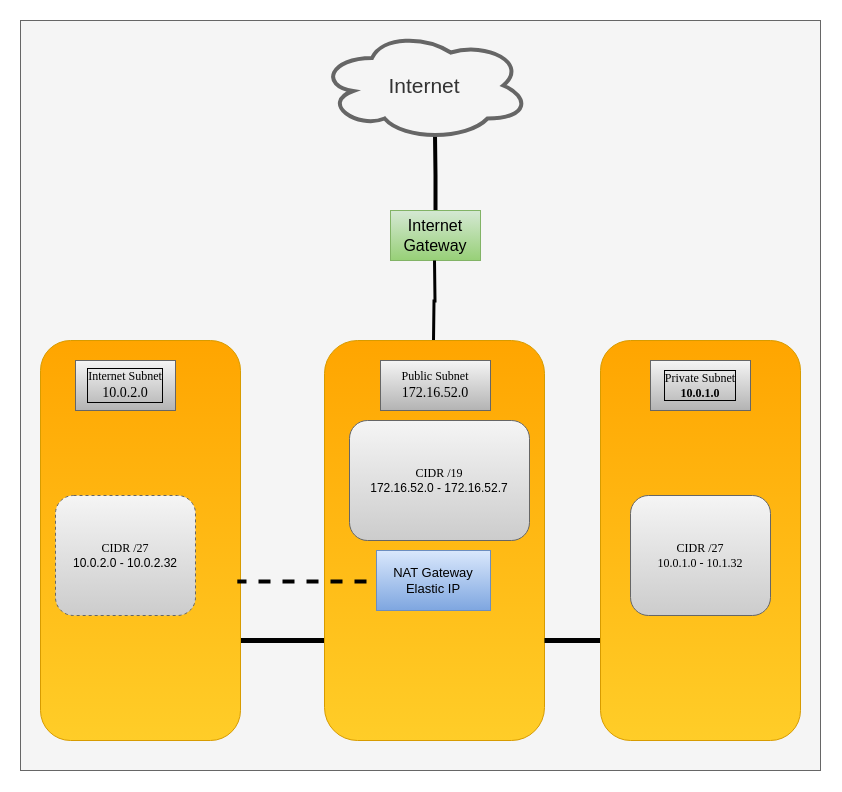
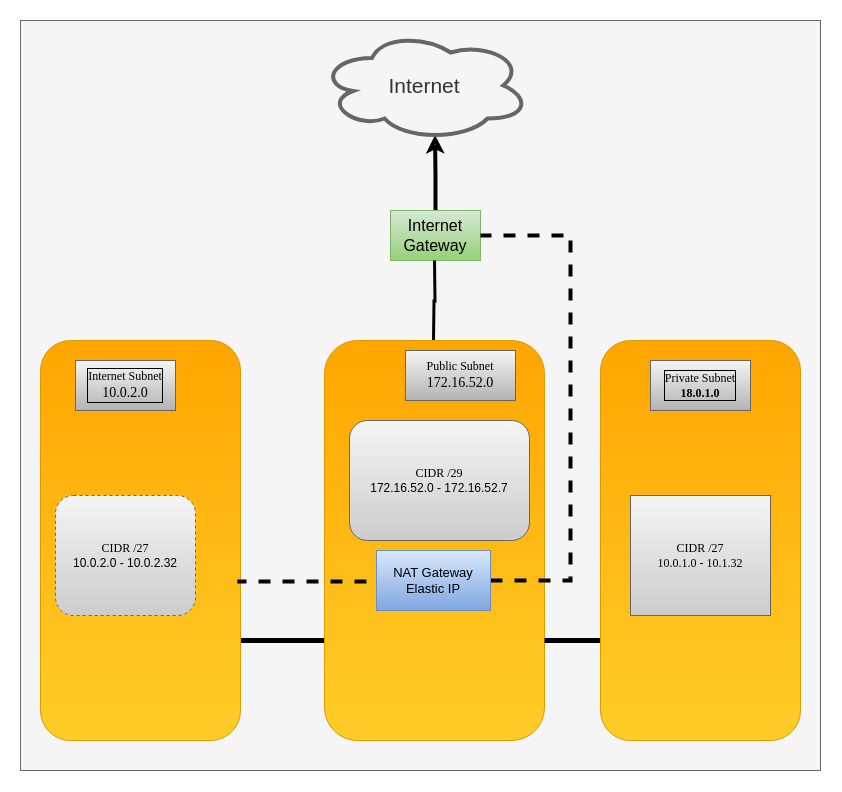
  <mxCell id="0" />
  <mxCell id="1" parent="0" />
  <mxCell id="2" value="" style="rounded=0;whiteSpace=wrap;html=1;fillColor=#f5f5f5;strokeColor=#666666;fontColor=#333333;" vertex="1" parent="1"><mxGeometry y="20" width="800" height="750" as="geometry" x="20" /></mxCell>
  <mxCell id="3" style="edgeStyle=orthogonalEdgeStyle;rounded=0;orthogonalLoop=1;jettySize=auto;html=1;exitX=0;exitY=0.25;exitDx=0;exitDy=0;entryX=1;entryY=0.25;entryDx=0;entryDy=0;strokeWidth=5;endArrow=none;endFill=0;strokeColor=#000000;" edge="1" parent="1" source="4" target="8"><mxGeometry relative="1" as="geometry" /></mxCell>
  <mxCell id="4" value="" style="rounded=1;whiteSpace=wrap;html=1;direction=west;fillColor=#ffcd28;gradientColor=#ffa500;strokeColor=#d79b00;" vertex="1" parent="1"><mxGeometry x="40" y="340" width="200" height="400" as="geometry" /></mxCell>
- <mxCell id="5" style="edgeStyle=orthogonalEdgeStyle;rounded=0;orthogonalLoop=1;jettySize=auto;html=1;exitX=0.5;exitY=0;exitDx=0;exitDy=0;entryX=0.55;entryY=0.95;entryDx=0;entryDy=0;entryPerimeter=0;strokeColor=#000000;strokeWidth=4;endArrow=none;endFill=0;" edge="1" parent="1" source="6" target="17"><mxGeometry relative="1" as="geometry" /></mxCell>
+ <mxCell id="5" style="edgeStyle=orthogonalEdgeStyle;rounded=0;orthogonalLoop=1;jettySize=auto;html=1;exitX=0.5;exitY=0;exitDx=0;exitDy=0;entryX=0.55;entryY=0.95;entryDx=0;entryDy=0;entryPerimeter=0;strokeColor=#000000;strokeWidth=4;endArrow=classic;endFill=0;" edge="1" parent="1" source="6" target="17"><mxGeometry relative="1" as="geometry" /></mxCell>
  <mxCell id="6" value="Internet Gateway" style="text;strokeColor=#82b366;align=center;fillColor=#d5e8d4;html=1;verticalAlign=middle;whiteSpace=wrap;rounded=0;fontSize=16;gradientColor=#97d077;fontColor=#000000;" parent="1" vertex="1"><mxGeometry x="390" y="210" width="90" height="50" as="geometry" /></mxCell>
  <mxCell id="7" style="edgeStyle=orthogonalEdgeStyle;rounded=0;orthogonalLoop=1;jettySize=auto;html=1;exitX=0.5;exitY=1;exitDx=0;exitDy=0;entryX=0.5;entryY=1;entryDx=0;entryDy=0;fontColor=#000000;strokeWidth=3;strokeColor=#000000;endArrow=none;endFill=0;" edge="1" parent="1"><mxGeometry relative="1" as="geometry"><mxPoint x="433" y="340" as="sourcePoint" /><mxPoint x="434" y="260" as="targetPoint" /></mxGeometry></mxCell>
  <mxCell id="8" value="" style="rounded=1;whiteSpace=wrap;html=1;direction=west;fillColor=#ffcd28;gradientColor=#ffa500;strokeColor=#d79b00;" vertex="1" parent="1"><mxGeometry x="324" y="340" width="220" height="400" as="geometry" /></mxCell>
  <mxCell id="9" style="edgeStyle=orthogonalEdgeStyle;rounded=0;orthogonalLoop=1;jettySize=auto;html=1;exitX=1;exitY=0.25;exitDx=0;exitDy=0;entryX=0;entryY=0.25;entryDx=0;entryDy=0;endArrow=none;endFill=0;strokeColor=#000000;strokeWidth=5;" edge="1" parent="1" source="10" target="8"><mxGeometry relative="1" as="geometry" /></mxCell>
  <mxCell id="10" value="" style="rounded=1;whiteSpace=wrap;html=1;direction=west;glass=0;shadow=0;fillColor=#ffcd28;strokeColor=#d79b00;gradientColor=#ffa500;" vertex="1" parent="1"><mxGeometry x="600" y="340" width="200" height="400" as="geometry" /></mxCell>
+ <mxCell id="11" style="edgeStyle=orthogonalEdgeStyle;rounded=0;orthogonalLoop=1;jettySize=auto;html=1;exitX=1;exitY=0.5;exitDx=0;exitDy=0;entryX=1;entryY=0.5;entryDx=0;entryDy=0;strokeWidth=4;strokeColor=#000000;endArrow=none;endFill=0;dashed=1;" edge="1" parent="1" source="13" target="6"><mxGeometry relative="1" as="geometry"><Array as="points"><mxPoint x="570" y="580" /><mxPoint x="570" y="235" /></Array></mxGeometry></mxCell>
  <mxCell id="12" style="edgeStyle=orthogonalEdgeStyle;rounded=0;orthogonalLoop=1;jettySize=auto;html=1;exitX=0;exitY=0.5;exitDx=0;exitDy=0;entryX=0.006;entryY=0.405;entryDx=0;entryDy=0;entryPerimeter=0;dashed=1;endArrow=none;endFill=0;strokeWidth=4;strokeColor=#000000;" edge="1" parent="1"><mxGeometry relative="1" as="geometry"><mxPoint x="390" y="581" as="sourcePoint" /><mxPoint x="238.8" y="579" as="targetPoint" /><Array as="points"><mxPoint x="239" y="581" /></Array></mxGeometry></mxCell>
  <mxCell id="13" value="NAT Gateway&lt;br style=&quot;font-size: 13px;&quot;&gt;Elastic IP" style="text;strokeColor=#6c8ebf;align=center;fillColor=#dae8fc;html=1;verticalAlign=middle;whiteSpace=wrap;rounded=0;gradientColor=#7ea6e0;fontColor=#000000;fontSize=13;" parent="1" vertex="1"><mxGeometry x="376" y="550" width="114" height="60" as="geometry" /></mxCell>
  <mxCell id="14" value="Internet Subnet&lt;br&gt;&lt;div style=&quot;font-size: 14px; line-height: 19px;&quot;&gt;10.0.2.0&lt;/div&gt;" style="text;strokeColor=#666666;align=center;fillColor=#f5f5f5;html=1;verticalAlign=middle;whiteSpace=wrap;rounded=0;labelBackgroundColor=none;labelBorderColor=default;gradientColor=#b3b3b3;fontColor=#000000;fontFamily=Lucida Console;" parent="1" vertex="1"><mxGeometry x="75" y="360" width="100" height="50" as="geometry" /></mxCell>
- <mxCell id="15" value="Private Subnet&lt;br&gt;&lt;b&gt;10.0.1.0&lt;/b&gt;" style="text;align=center;html=1;verticalAlign=middle;whiteSpace=wrap;rounded=0;labelBackgroundColor=none;fontFamily=Lucida Console;fillColor=#f5f5f5;gradientColor=#b3b3b3;strokeColor=#666666;fontColor=#000000;labelBorderColor=default;" parent="1" vertex="1"><mxGeometry x="650" y="360" width="100" height="50" as="geometry" /></mxCell>
- <mxCell id="16" value="Public Subnet&lt;br&gt;&lt;div style=&quot;font-size: 14px; line-height: 19px;&quot;&gt;172.16.52.0&lt;/div&gt;" style="text;strokeColor=#666666;align=center;fillColor=#f5f5f5;html=1;verticalAlign=middle;whiteSpace=wrap;rounded=0;labelBackgroundColor=none;gradientColor=#b3b3b3;fontColor=#000000;fontFamily=Lucida Console;" parent="1" vertex="1"><mxGeometry x="380" y="360" width="110" height="50" as="geometry" /></mxCell>
+ <mxCell id="15" value="Private Subnet&lt;br&gt;&lt;b&gt;18.0.1.0&lt;/b&gt;" style="text;align=center;html=1;verticalAlign=middle;whiteSpace=wrap;rounded=0;labelBackgroundColor=none;fontFamily=Lucida Console;fillColor=#f5f5f5;gradientColor=#b3b3b3;strokeColor=#666666;fontColor=#000000;labelBorderColor=default;" parent="1" vertex="1"><mxGeometry x="650" y="360" width="100" height="50" as="geometry" /></mxCell>
+ <mxCell id="16" value="Public Subnet&lt;br&gt;&lt;div style=&quot;font-size: 14px; line-height: 19px;&quot;&gt;172.16.52.0&lt;/div&gt;" style="text;strokeColor=#666666;align=center;fillColor=#f5f5f5;html=1;verticalAlign=middle;whiteSpace=wrap;rounded=0;labelBackgroundColor=none;gradientColor=#b3b3b3;fontColor=#000000;fontFamily=Lucida Console;" parent="1" vertex="1"><mxGeometry x="405" y="350" width="110" height="50" as="geometry" /></mxCell>
  <mxCell id="17" value="&lt;font style=&quot;font-size: 21px;&quot;&gt;Internet&lt;/font&gt;" style="ellipse;shape=cloud;whiteSpace=wrap;html=1;fillColor=#f5f5f5;fontColor=#333333;strokeColor=#666666;strokeWidth=4;" vertex="1" parent="1"><mxGeometry x="319" width="210" height="110" as="geometry" y="30" /></mxCell>
- <mxCell id="18" value="&lt;font color=&quot;#000000&quot;&gt;&lt;font face=&quot;Lucida Console&quot;&gt;CIDR /27&lt;br&gt;10.0.1.0 - 10.1.32&lt;/font&gt;&lt;br&gt;&lt;/font&gt;" style="rounded=1;whiteSpace=wrap;html=1;fillColor=#f5f5f5;strokeColor=#666666;gradientColor=#CCCCCC;" vertex="1" parent="1"><mxGeometry x="630" y="495" width="140" height="120" as="geometry" /></mxCell>
- <mxCell id="19" value="&lt;font color=&quot;#000000&quot;&gt;&lt;font face=&quot;Lucida Console&quot;&gt;CIDR /19&lt;br&gt;&lt;/font&gt;172.16.52.0 - 172.16.52.7&lt;br&gt;&lt;/font&gt;" style="rounded=1;whiteSpace=wrap;html=1;fillColor=#f5f5f5;strokeColor=#666666;gradientColor=#CCCCCC;" vertex="1" parent="1"><mxGeometry x="349" y="420" width="180" height="120" as="geometry" /></mxCell>
+ <mxCell id="18" value="&lt;font color=&quot;#000000&quot;&gt;&lt;font face=&quot;Lucida Console&quot;&gt;CIDR /27&lt;br&gt;10.0.1.0 - 10.1.32&lt;/font&gt;&lt;br&gt;&lt;/font&gt;" style="whiteSpace=wrap;html=1;fillColor=#f5f5f5;strokeColor=#666666;gradientColor=#CCCCCC;rounded=0;" vertex="1" parent="1"><mxGeometry x="630" y="495" width="140" height="120" as="geometry" /></mxCell>
+ <mxCell id="19" value="&lt;font color=&quot;#000000&quot;&gt;&lt;font face=&quot;Lucida Console&quot;&gt;CIDR /29&lt;br&gt;&lt;/font&gt;172.16.52.0 - 172.16.52.7&lt;br&gt;&lt;/font&gt;" style="rounded=1;whiteSpace=wrap;html=1;fillColor=#f5f5f5;strokeColor=#666666;gradientColor=#CCCCCC;" vertex="1" parent="1"><mxGeometry x="349" y="420" width="180" height="120" as="geometry" /></mxCell>
  <mxCell id="20" value="&lt;font color=&quot;#000000&quot;&gt;&lt;font face=&quot;Lucida Console&quot;&gt;CIDR /27&lt;br&gt;&lt;/font&gt;10.0.2.0 - 10.0.2.32&lt;br&gt;&lt;/font&gt;" style="rounded=1;whiteSpace=wrap;html=1;fillColor=#f5f5f5;strokeColor=#666666;gradientColor=#CCCCCC;dashed=1;" vertex="1" parent="1"><mxGeometry x="55" y="495" width="140" height="120" as="geometry" /></mxCell>
